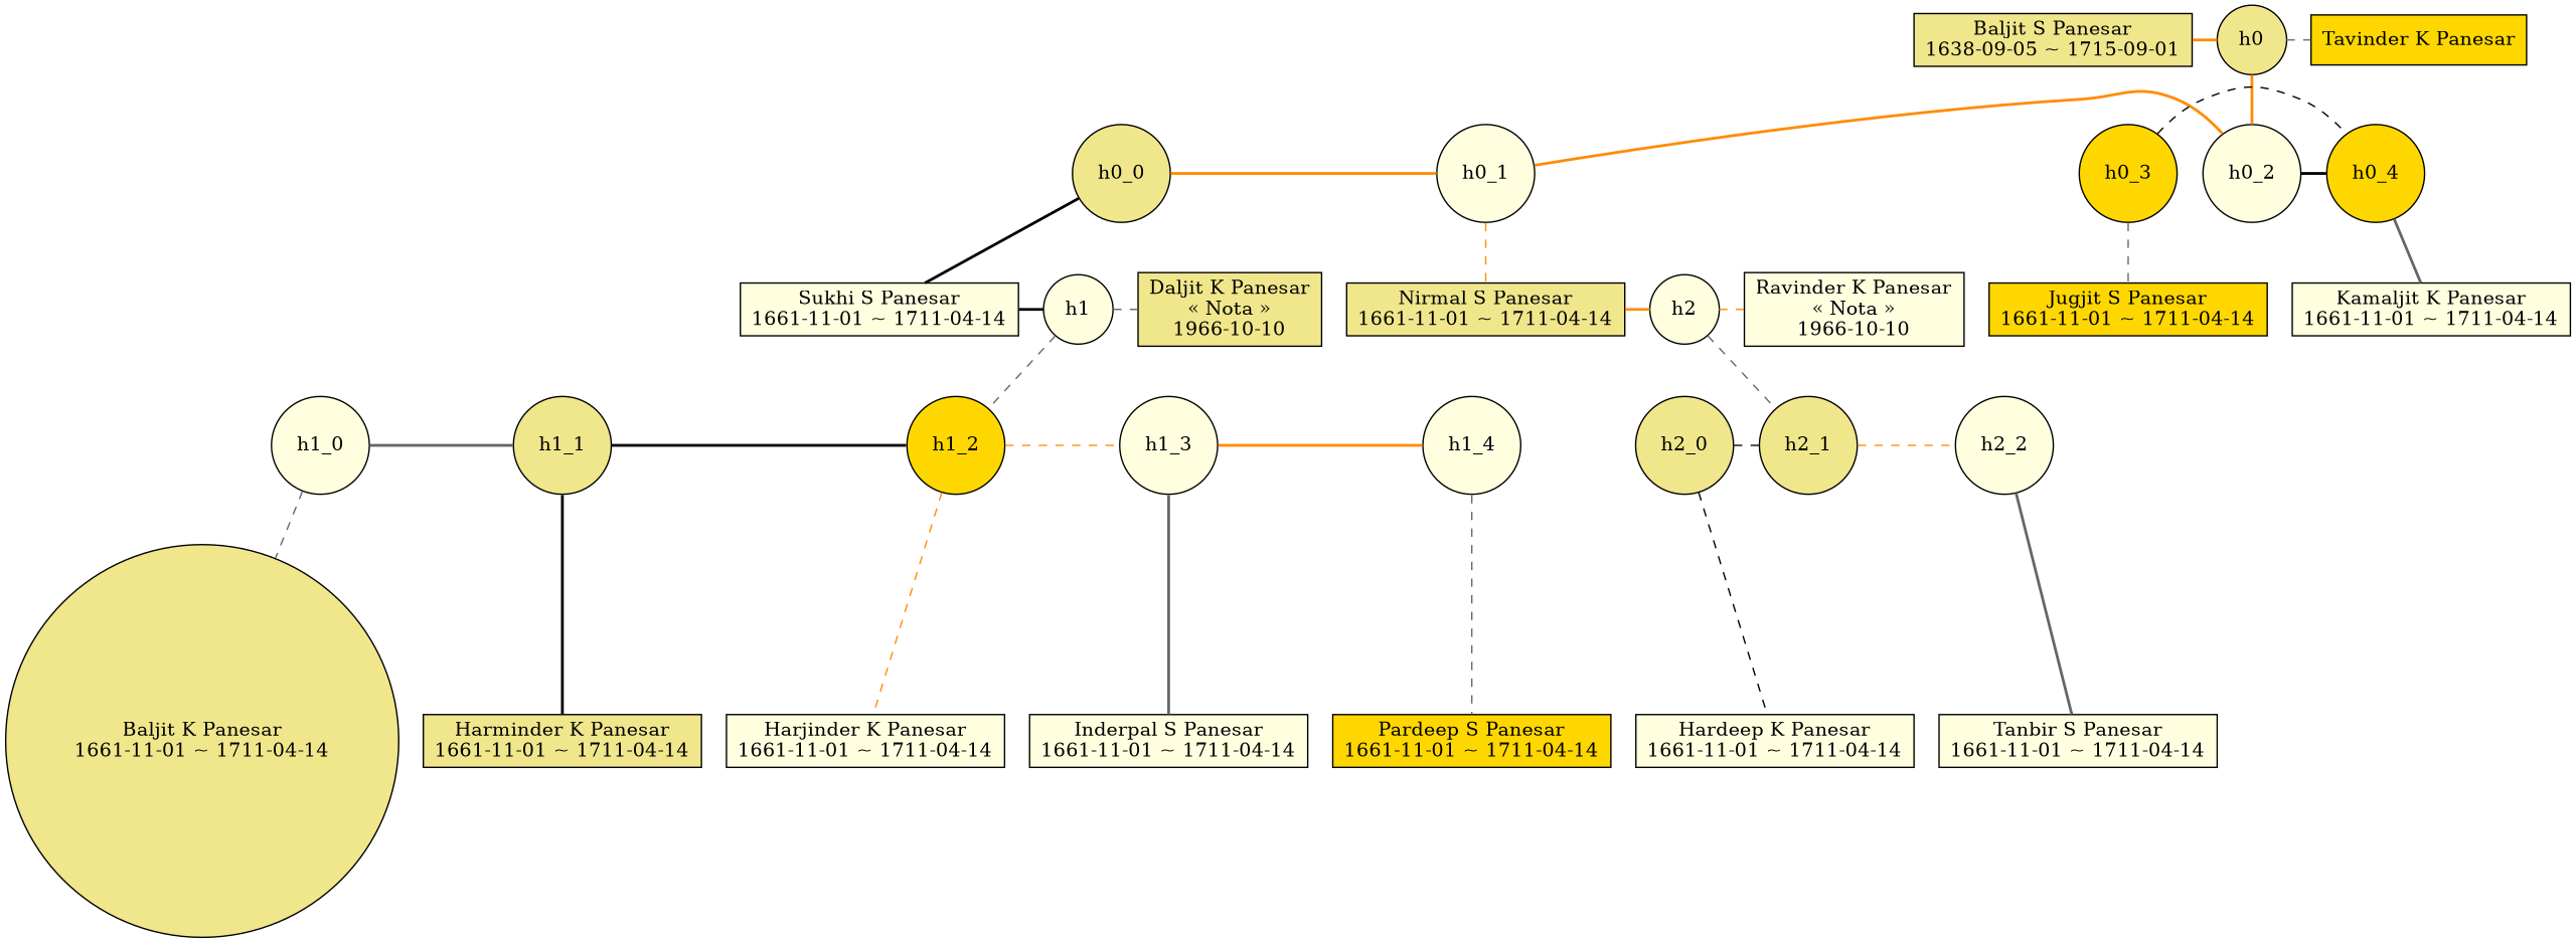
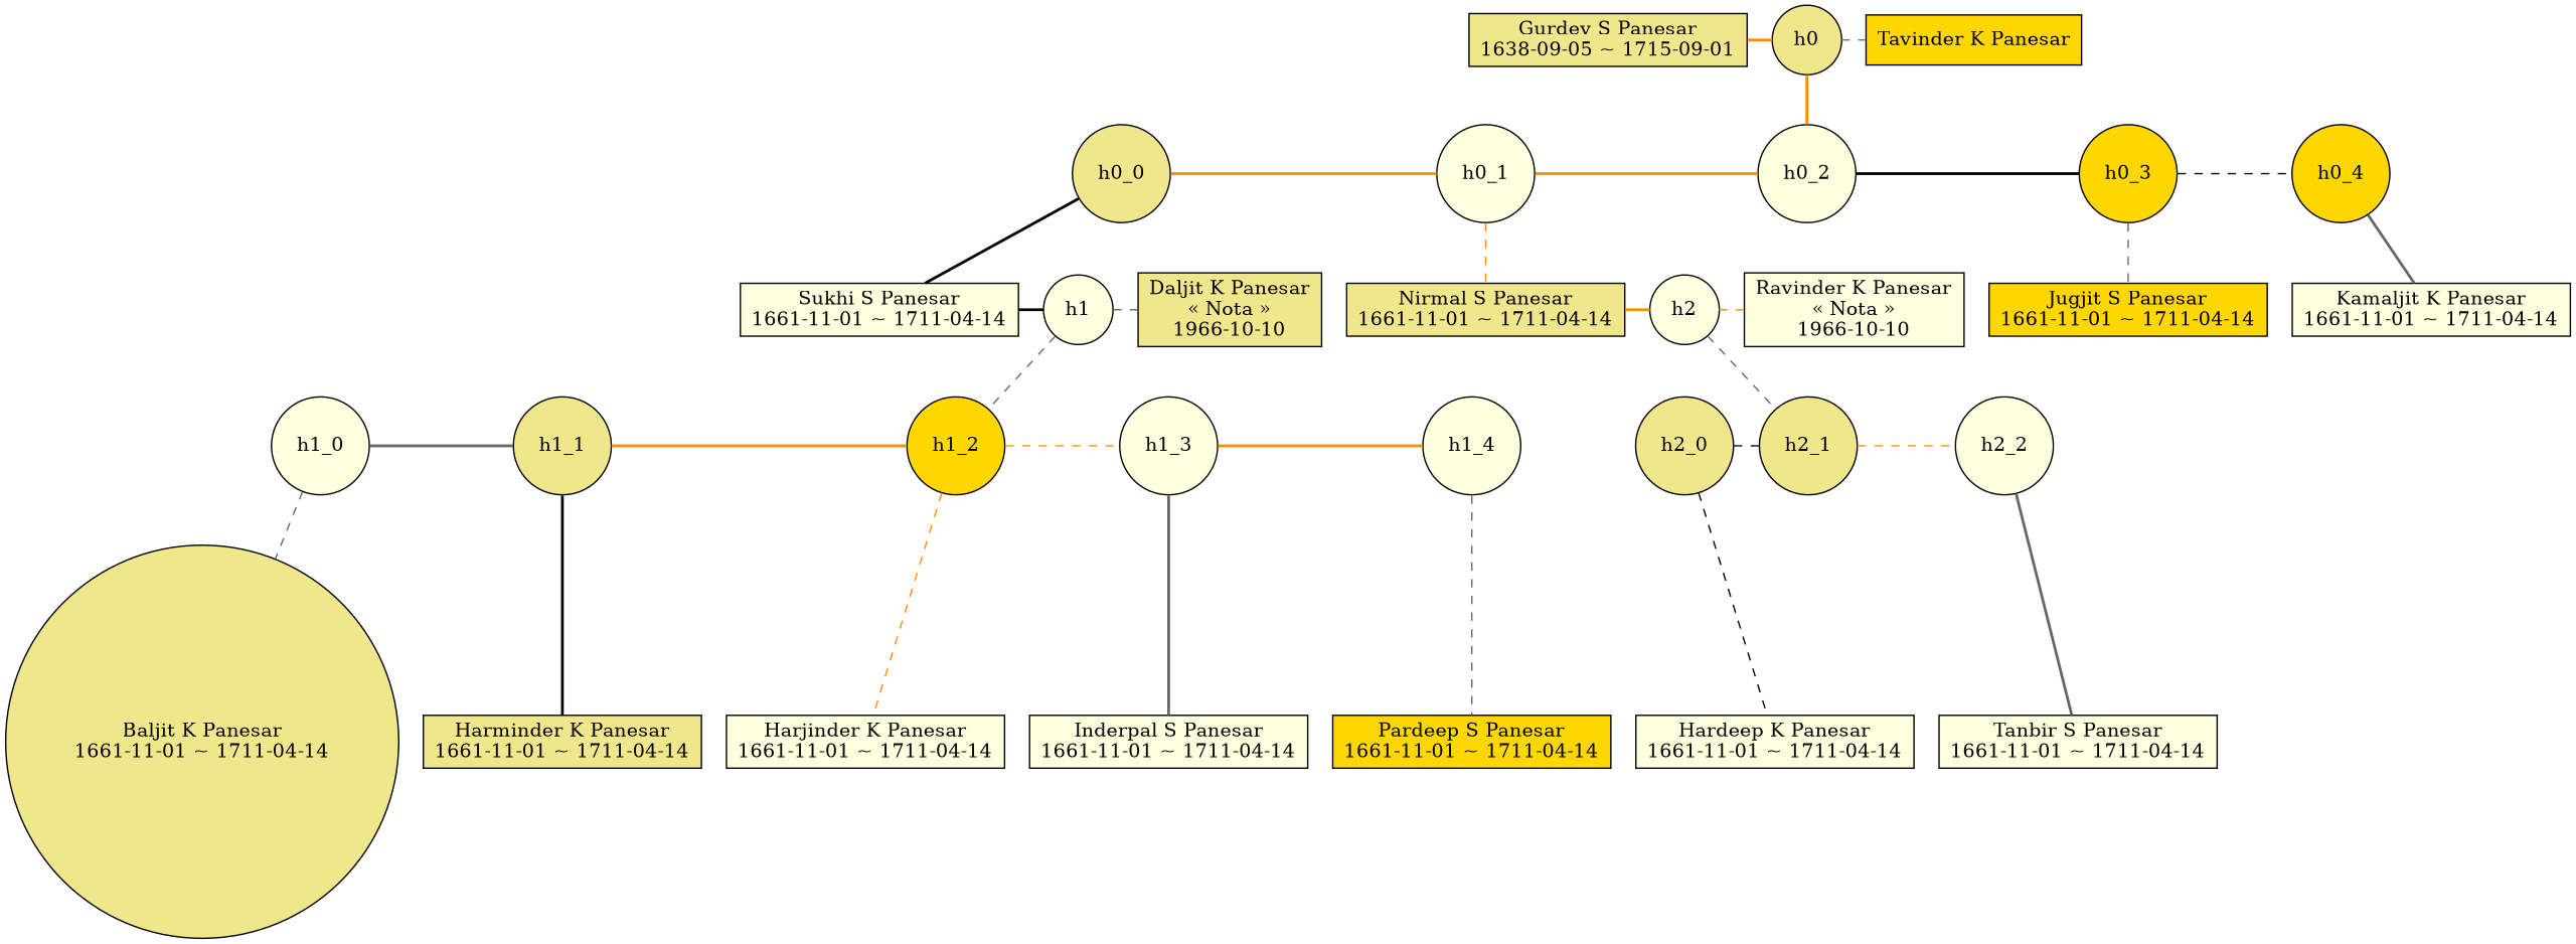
  digraph {
    node [fillcolor=lightyellow shape=circle style=filled]
    edge [color=darkorange dir=none style=bold]
-   n1 [fillcolor=khaki label="Baljit S Panesar\n1638-09-05 ~ 1715-09-01" shape=box]
+   n1 [fillcolor=khaki label="Gurdev S Panesar\n1638-09-05 ~ 1715-09-01" shape=box]
    h0 [fillcolor=khaki height=0.01 width=0.01]
    n3 [fillcolor=gold label="Tavinder K Panesar" shape=box]
    h0_0 [fillcolor=khaki height=0.01 width=0.01]
    h0_1 [height=0.01 width=0.01]
    h0_2 [height=0.01 width=0.01]
    h0_3 [fillcolor=gold height=0.01 width=0.01]
    h0_4 [fillcolor=gold height=0.01 width=0.01]
    n9 [label="Sukhi S Panesar\n1661-11-01 ~ 1711-04-14" shape=box]
    h1 [height=0.01 width=0.01]
    n11 [fillcolor=khaki label="Nirmal S Panesar\n1661-11-01 ~ 1711-04-14" shape=box]
    h2 [height=0.01 width=0.01]
    n13 [fillcolor=gold label="Jugjit S Panesar\n1661-11-01 ~ 1711-04-14" shape=box]
    n14 [label="Kamaljit K Panesar\n1661-11-01 ~ 1711-04-14" shape=box]
    n15 [fillcolor=khaki label="Daljit K Panesar\n« Nota »\n1966-10-10" shape=box]
    n16 [label="Ravinder K Panesar\n« Nota »\n1966-10-10" shape=box]
    h1_0 [height=0.01 width=0.01]
    h1_1 [fillcolor=khaki height=0.01 width=0.01]
    h1_2 [fillcolor=gold height=0.01 width=0.01]
    h1_3 [height=0.01 width=0.01]
    h1_4 [height=0.01 width=0.01]
    h2_0 [fillcolor=khaki height=0.01 width=0.01]
    h2_1 [fillcolor=khaki height=0.01 width=0.01]
    h2_2 [height=0.01 width=0.01]
    n25 [fillcolor=khaki label="Baljit K Panesar\n1661-11-01 ~ 1711-04-14"]
    n26 [fillcolor=khaki label="Harminder K Panesar\n1661-11-01 ~ 1711-04-14" shape=box]
    n27 [label="Harjinder K Panesar\n1661-11-01 ~ 1711-04-14" shape=box]
    n28 [label="Inderpal S Panesar\n1661-11-01 ~ 1711-04-14" shape=box]
    n29 [fillcolor=gold label="Pardeep S Panesar\n1661-11-01 ~ 1711-04-14" shape=box]
    n30 [label="Hardeep K Panesar\n1661-11-01 ~ 1711-04-14" shape=box]
    n31 [label="Tanbir S Panesar\n1661-11-01 ~ 1711-04-14" shape=box]
    subgraph sub_1 {
      rank=same
      n1
      h0
      n3
    }
    subgraph sub_2 {
      rank=same
      h0_0
      h0_1
      h0_2
      h0_3
      h0_4
    }
    subgraph sub_3 {
      rank=same
      n9
      h1
      n11
      h2
      n13
      n14
      n15
      n16
    }
    subgraph sub_4 {
      rank=same
      h1_0
      h1_1
      h1_2
      h1_3
      h1_4
      h2_0
      h2_1
      h2_2
    }
    subgraph sub_5 {
      rank=same
      n25
      n26
      n27
      n28
      n29
      n30
      n31
    }
    subgraph sub_6 {
      rank=same
    }
    n1 -> h0
    h0 -> n3 [color=gray40 style=dashed]
    h0 -> h0_2
    h0_0 -> h0_1
    h0_0 -> n9 [color=black]
    h0_1 -> h0_2
    h0_1 -> n11 [style=dashed]
-   h0_2 -> h0_4 [color=black]
+   h0_2 -> h0_3 [color=black]
    h0_3 -> h0_4 [color=black style=dashed]
    h0_3 -> n13 [color=gray40 style=dashed]
    h0_4 -> n14 [color=gray40]
    n9 -> h1 [color=black]
    h1 -> n15 [color=gray40 style=dashed]
    h1 -> h1_2 [color=gray40 style=dashed]
    n11 -> h2
    h2 -> n16 [style=dashed]
    h2 -> h2_1 [color=gray40 style=dashed]
    n13 -> n14 [style=invis color=""]
    n15 -> n11 [style=invis color=""]
    n16 -> n13 [style=invis color=""]
    h1_0 -> h1_1 [color=gray40]
    h1_0 -> n25 [color=gray40 style=dashed]
-   h1_1 -> h1_2 [color=black]
+   h1_1 -> h1_2
    h1_1 -> n26 [color=black]
    h1_2 -> h1_3 [style=dashed]
    h1_2 -> n27 [style=dashed]
    h1_3 -> h1_4
    h1_3 -> n28 [color=gray40]
    h1_4 -> h2_0 [style=invis color=""]
    h1_4 -> n29 [color=gray40 style=dashed]
    h2_0 -> h2_1 [color=black style=dashed]
    h2_0 -> n30 [color=black style=dashed]
    h2_1 -> h2_2 [style=dashed]
    h2_2 -> n31 [color=gray40]
    n25 -> n26 [style=invis color=""]
    n26 -> n27 [style=invis color=""]
    n27 -> n28 [style=invis color=""]
    n28 -> n29 [style=invis color=""]
    n29 -> n30 [style=invis color=""]
    n30 -> n31 [style=invis color=""]
  }
